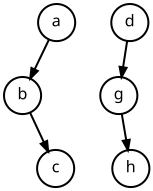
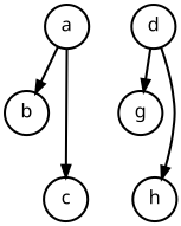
  digraph {
    node [fontname="sans-serif" fontsize=16 penwidth=2 shape=circle]
    edge [penwidth=2]
    a
    b
    c
    d
    g
    h
    a -> b
-   b -> c
+   a -> c
    d -> g
-   g -> h
+   d -> h
  }
